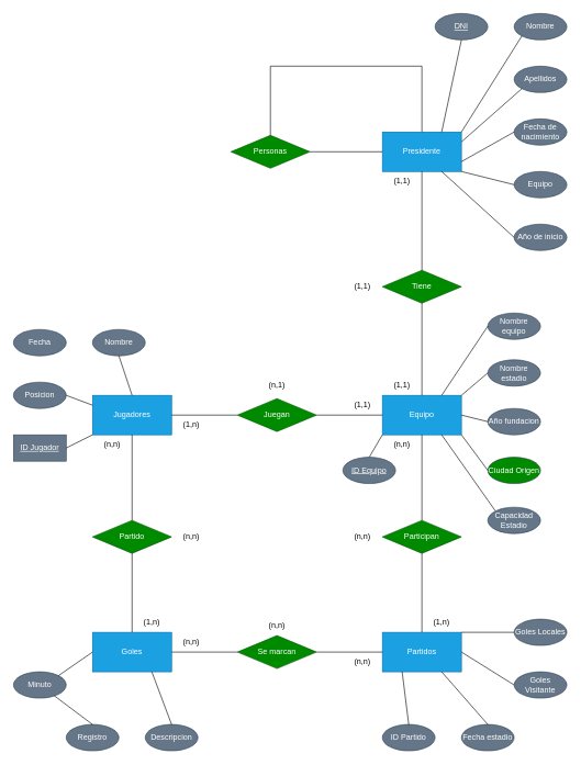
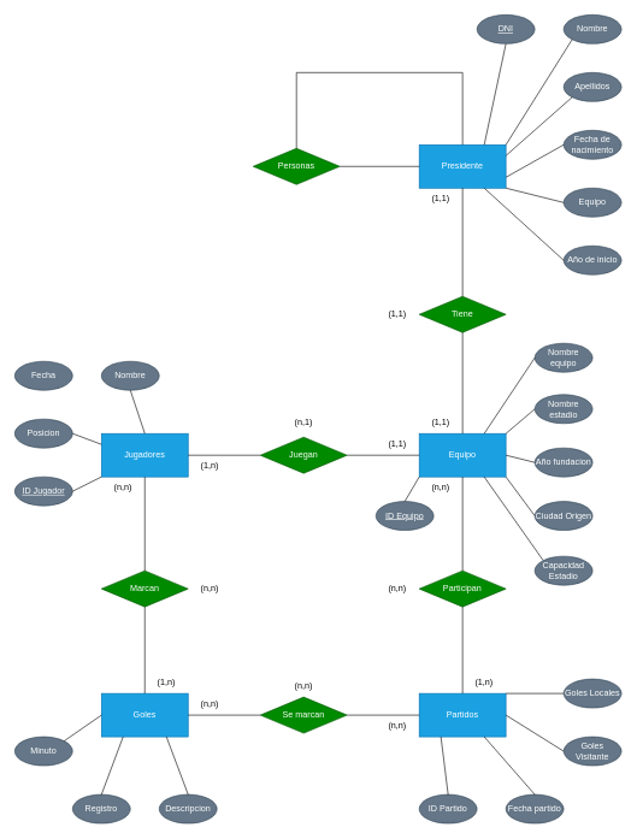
  <mxCell id="0" />
  <mxCell id="1" parent="0" />
  <mxCell id="2" value="Jugadores" style="rounded=0;whiteSpace=wrap;html=1;fillColor=#1ba1e2;fontColor=#ffffff;strokeColor=#006EAF;" parent="1" vertex="1"><mxGeometry x="140" y="600" width="120" height="60" as="geometry" /></mxCell>
  <mxCell id="3" value="Equipo" style="rounded=0;whiteSpace=wrap;html=1;fillColor=#1ba1e2;fontColor=#ffffff;strokeColor=#006EAF;" parent="1" vertex="1"><mxGeometry x="580" y="600" width="120" height="60" as="geometry" /></mxCell>
  <mxCell id="4" value="Partidos" style="rounded=0;whiteSpace=wrap;html=1;fillColor=#1ba1e2;fontColor=#ffffff;strokeColor=#006EAF;" parent="1" vertex="1"><mxGeometry x="580" y="960" width="120" height="60" as="geometry" /></mxCell>
  <mxCell id="5" value="Presidente" style="rounded=0;whiteSpace=wrap;html=1;fillColor=#1ba1e2;fontColor=#ffffff;strokeColor=#006EAF;" parent="1" vertex="1"><mxGeometry x="580" y="200" width="120" height="60" as="geometry" /></mxCell>
  <mxCell id="6" value="Goles" style="rounded=0;whiteSpace=wrap;html=1;fillColor=#1ba1e2;fontColor=#ffffff;strokeColor=#006EAF;" parent="1" vertex="1"><mxGeometry x="140" y="960" width="120" height="60" as="geometry" /></mxCell>
  <mxCell id="7" value="Juegan" style="rhombus;whiteSpace=wrap;html=1;fillColor=#008a00;fontColor=#ffffff;strokeColor=#005700;" parent="1" vertex="1"><mxGeometry x="360" y="605" width="120" height="50" as="geometry" /></mxCell>
  <mxCell id="8" value="Participan" style="rhombus;whiteSpace=wrap;html=1;fillColor=#008a00;fontColor=#ffffff;strokeColor=#005700;" parent="1" vertex="1"><mxGeometry x="580" y="790" width="120" height="50" as="geometry" /></mxCell>
  <mxCell id="9" value="Tiene" style="rhombus;whiteSpace=wrap;html=1;fillColor=#008a00;fontColor=#ffffff;strokeColor=#005700;" parent="1" vertex="1"><mxGeometry x="580" y="410" width="120" height="50" as="geometry" /></mxCell>
  <mxCell id="10" value="Se marcan" style="rhombus;whiteSpace=wrap;html=1;fillColor=#008a00;fontColor=#ffffff;strokeColor=#005700;" parent="1" vertex="1"><mxGeometry x="360" y="965" width="120" height="50" as="geometry" /></mxCell>
  <mxCell id="11" value="" style="endArrow=none;html=1;rounded=0;entryX=1;entryY=0.5;entryDx=0;entryDy=0;exitX=0;exitY=0.5;exitDx=0;exitDy=0;" parent="1" source="7" target="2" edge="1"><mxGeometry width="50" height="50" relative="1" as="geometry"><mxPoint x="450" y="870" as="sourcePoint" /><mxPoint x="500" y="820" as="targetPoint" /></mxGeometry></mxCell>
  <mxCell id="12" value="" style="endArrow=none;html=1;rounded=0;exitX=1;exitY=0.5;exitDx=0;exitDy=0;entryX=0;entryY=0.5;entryDx=0;entryDy=0;" parent="1" source="7" target="3" edge="1"><mxGeometry width="50" height="50" relative="1" as="geometry"><mxPoint x="450" y="870" as="sourcePoint" /><mxPoint x="500" y="820" as="targetPoint" /></mxGeometry></mxCell>
  <mxCell id="13" value="" style="endArrow=none;html=1;rounded=0;entryX=0.5;entryY=1;entryDx=0;entryDy=0;exitX=0.5;exitY=0;exitDx=0;exitDy=0;" parent="1" source="8" target="3" edge="1"><mxGeometry width="50" height="50" relative="1" as="geometry"><mxPoint x="450" y="870" as="sourcePoint" /><mxPoint x="500" y="820" as="targetPoint" /></mxGeometry></mxCell>
  <mxCell id="14" value="" style="endArrow=none;html=1;rounded=0;entryX=0.5;entryY=1;entryDx=0;entryDy=0;exitX=0.5;exitY=0;exitDx=0;exitDy=0;" parent="1" source="4" target="8" edge="1"><mxGeometry width="50" height="50" relative="1" as="geometry"><mxPoint x="450" y="870" as="sourcePoint" /><mxPoint x="500" y="820" as="targetPoint" /></mxGeometry></mxCell>
  <mxCell id="15" value="" style="endArrow=none;html=1;rounded=0;exitX=0;exitY=0.5;exitDx=0;exitDy=0;entryX=1;entryY=0.5;entryDx=0;entryDy=0;" parent="1" source="4" target="10" edge="1"><mxGeometry width="50" height="50" relative="1" as="geometry"><mxPoint x="450" y="870" as="sourcePoint" /><mxPoint x="500" y="820" as="targetPoint" /></mxGeometry></mxCell>
  <mxCell id="16" value="" style="endArrow=none;html=1;rounded=0;exitX=1;exitY=0.5;exitDx=0;exitDy=0;" parent="1" source="6" target="10" edge="1"><mxGeometry width="50" height="50" relative="1" as="geometry"><mxPoint x="450" y="870" as="sourcePoint" /><mxPoint x="500" y="820" as="targetPoint" /></mxGeometry></mxCell>
  <mxCell id="17" value="" style="endArrow=none;html=1;rounded=0;entryX=0.5;entryY=0;entryDx=0;entryDy=0;exitX=0.5;exitY=1;exitDx=0;exitDy=0;" parent="1" source="9" target="3" edge="1"><mxGeometry width="50" height="50" relative="1" as="geometry"><mxPoint x="450" y="870" as="sourcePoint" /><mxPoint x="500" y="820" as="targetPoint" /></mxGeometry></mxCell>
  <mxCell id="18" value="" style="endArrow=none;html=1;rounded=0;exitX=0.5;exitY=0;exitDx=0;exitDy=0;entryX=0.5;entryY=1;entryDx=0;entryDy=0;" parent="1" source="9" target="5" edge="1"><mxGeometry width="50" height="50" relative="1" as="geometry"><mxPoint x="450" y="370" as="sourcePoint" /><mxPoint x="500" y="320" as="targetPoint" /></mxGeometry></mxCell>
  <mxCell id="19" value="Personas" style="rhombus;whiteSpace=wrap;html=1;fillColor=#008a00;fontColor=#ffffff;strokeColor=#005700;" parent="1" vertex="1"><mxGeometry x="350" y="205" width="120" height="50" as="geometry" /></mxCell>
  <mxCell id="20" value="" style="endArrow=none;html=1;rounded=0;entryX=0;entryY=0.5;entryDx=0;entryDy=0;exitX=1;exitY=0.5;exitDx=0;exitDy=0;" parent="1" source="19" target="5" edge="1"><mxGeometry width="50" height="50" relative="1" as="geometry"><mxPoint x="450" y="270" as="sourcePoint" /><mxPoint x="500" y="220" as="targetPoint" /></mxGeometry></mxCell>
  <mxCell id="21" value="" style="endArrow=none;html=1;rounded=0;exitX=0.5;exitY=0;exitDx=0;exitDy=0;" parent="1" source="19" edge="1"><mxGeometry width="50" height="50" relative="1" as="geometry"><mxPoint x="450" y="270" as="sourcePoint" /><mxPoint x="410" y="100" as="targetPoint" /></mxGeometry></mxCell>
  <mxCell id="22" value="" style="endArrow=none;html=1;rounded=0;" parent="1" edge="1"><mxGeometry width="50" height="50" relative="1" as="geometry"><mxPoint x="410" y="100" as="sourcePoint" /><mxPoint x="640" y="100" as="targetPoint" /></mxGeometry></mxCell>
  <mxCell id="23" value="" style="endArrow=none;html=1;rounded=0;entryX=0.5;entryY=0;entryDx=0;entryDy=0;" parent="1" target="5" edge="1"><mxGeometry width="50" height="50" relative="1" as="geometry"><mxPoint x="640" y="100" as="sourcePoint" /><mxPoint x="500" y="220" as="targetPoint" /></mxGeometry></mxCell>
  <mxCell id="24" value="Posicion" style="ellipse;whiteSpace=wrap;html=1;fillColor=#647687;fontColor=#ffffff;strokeColor=#314354;" parent="1" vertex="1"><mxGeometry x="20" y="580" width="80" height="40" as="geometry" /></mxCell>
  <mxCell id="25" value="Fecha" style="ellipse;whiteSpace=wrap;html=1;fillColor=#647687;fontColor=#ffffff;strokeColor=#314354;" parent="1" vertex="1"><mxGeometry x="20" y="500" width="80" height="40" as="geometry" /></mxCell>
- <mxCell id="26" value="&lt;u&gt;ID Jugador&lt;/u&gt;" style="whiteSpace=wrap;html=1;fillColor=#647687;fontColor=#ffffff;strokeColor=#314354;rounded=0;" parent="1" vertex="1"><mxGeometry x="20" y="660" width="80" height="40" as="geometry" /></mxCell>
+ <mxCell id="26" value="&lt;u&gt;ID Jugador&lt;/u&gt;" style="ellipse;whiteSpace=wrap;html=1;fillColor=#647687;fontColor=#ffffff;strokeColor=#314354;" parent="1" vertex="1"><mxGeometry x="20" y="660" width="80" height="40" as="geometry" /></mxCell>
  <mxCell id="27" value="Nombre" style="ellipse;whiteSpace=wrap;html=1;fillColor=#647687;fontColor=#ffffff;strokeColor=#314354;" parent="1" vertex="1"><mxGeometry x="140" y="500" width="80" height="40" as="geometry" /></mxCell>
  <mxCell id="28" value="" style="endArrow=none;html=1;rounded=0;exitX=1;exitY=0.5;exitDx=0;exitDy=0;entryX=0;entryY=1;entryDx=0;entryDy=0;" parent="1" source="26" target="2" edge="1"><mxGeometry width="50" height="50" relative="1" as="geometry"><mxPoint x="450" y="770" as="sourcePoint" /><mxPoint x="500" y="720" as="targetPoint" /></mxGeometry></mxCell>
  <mxCell id="29" value="" style="endArrow=none;html=1;rounded=0;exitX=1;exitY=0.5;exitDx=0;exitDy=0;entryX=0;entryY=0.25;entryDx=0;entryDy=0;" parent="1" source="24" target="2" edge="1"><mxGeometry width="50" height="50" relative="1" as="geometry"><mxPoint x="450" y="770" as="sourcePoint" /><mxPoint x="500" y="720" as="targetPoint" /></mxGeometry></mxCell>
  <mxCell id="30" value="" style="endArrow=none;html=1;rounded=0;exitX=0.5;exitY=1;exitDx=0;exitDy=0;entryX=0.5;entryY=0;entryDx=0;entryDy=0;" parent="1" source="27" target="2" edge="1"><mxGeometry width="50" height="50" relative="1" as="geometry"><mxPoint x="450" y="770" as="sourcePoint" /><mxPoint x="500" y="720" as="targetPoint" /></mxGeometry></mxCell>
  <mxCell id="31" value="Nombre equipo" style="ellipse;whiteSpace=wrap;html=1;fillColor=#647687;fontColor=#ffffff;strokeColor=#314354;" parent="1" vertex="1"><mxGeometry x="740" y="475" width="80" height="40" as="geometry" /></mxCell>
- <mxCell id="32" value="Ciudad Origen" style="ellipse;whiteSpace=wrap;html=1;fillColor=#008a00;fontColor=#ffffff;strokeColor=#314354;" parent="1" vertex="1"><mxGeometry x="740" y="694" width="80" height="40" as="geometry" /></mxCell>
+ <mxCell id="32" value="Ciudad Origen" style="ellipse;whiteSpace=wrap;html=1;fillColor=#647687;fontColor=#ffffff;strokeColor=#314354;" parent="1" vertex="1"><mxGeometry x="740" y="694" width="80" height="40" as="geometry" /></mxCell>
  <mxCell id="33" value="Año fundacion" style="ellipse;whiteSpace=wrap;html=1;fillColor=#647687;fontColor=#ffffff;strokeColor=#314354;" parent="1" vertex="1"><mxGeometry x="740" y="620" width="80" height="40" as="geometry" /></mxCell>
  <mxCell id="34" value="Nombre estadio" style="ellipse;whiteSpace=wrap;html=1;fillColor=#647687;fontColor=#ffffff;strokeColor=#314354;" parent="1" vertex="1"><mxGeometry x="740" y="546" width="80" height="40" as="geometry" /></mxCell>
  <mxCell id="35" value="" style="endArrow=none;html=1;rounded=0;exitX=0.75;exitY=1;exitDx=0;exitDy=0;entryX=0;entryY=0;entryDx=0;entryDy=0;" parent="1" source="3" target="42" edge="1"><mxGeometry width="50" height="50" relative="1" as="geometry"><mxPoint x="750" y="770" as="sourcePoint" /><mxPoint x="752.89" y="773.234" as="targetPoint" /></mxGeometry></mxCell>
  <mxCell id="36" value="" style="endArrow=none;html=1;rounded=0;entryX=1;entryY=1;entryDx=0;entryDy=0;exitX=0;exitY=0.5;exitDx=0;exitDy=0;" parent="1" source="32" target="3" edge="1"><mxGeometry width="50" height="50" relative="1" as="geometry"><mxPoint x="750" y="770" as="sourcePoint" /><mxPoint x="800" y="720" as="targetPoint" /></mxGeometry></mxCell>
  <mxCell id="37" value="" style="endArrow=none;html=1;rounded=0;exitX=1;exitY=0.5;exitDx=0;exitDy=0;entryX=0;entryY=0.5;entryDx=0;entryDy=0;" parent="1" source="3" target="33" edge="1"><mxGeometry width="50" height="50" relative="1" as="geometry"><mxPoint x="750" y="770" as="sourcePoint" /><mxPoint x="800" y="720" as="targetPoint" /></mxGeometry></mxCell>
  <mxCell id="38" value="" style="endArrow=none;html=1;rounded=0;exitX=1;exitY=0;exitDx=0;exitDy=0;entryX=0;entryY=0.5;entryDx=0;entryDy=0;" parent="1" source="3" target="34" edge="1"><mxGeometry width="50" height="50" relative="1" as="geometry"><mxPoint x="750" y="770" as="sourcePoint" /><mxPoint x="800" y="720" as="targetPoint" /></mxGeometry></mxCell>
  <mxCell id="39" value="" style="endArrow=none;html=1;rounded=0;exitX=0.75;exitY=0;exitDx=0;exitDy=0;entryX=0;entryY=0.5;entryDx=0;entryDy=0;" parent="1" source="3" target="31" edge="1"><mxGeometry width="50" height="50" relative="1" as="geometry"><mxPoint x="750" y="770" as="sourcePoint" /><mxPoint x="800" y="720" as="targetPoint" /></mxGeometry></mxCell>
  <mxCell id="40" value="&lt;u&gt;ID Equipo&lt;/u&gt;" style="ellipse;whiteSpace=wrap;html=1;fillColor=#647687;fontColor=#ffffff;strokeColor=#314354;" parent="1" vertex="1"><mxGeometry x="520" y="694" width="80" height="40" as="geometry" /></mxCell>
  <mxCell id="41" value="" style="endArrow=none;html=1;rounded=0;exitX=0.5;exitY=0;exitDx=0;exitDy=0;entryX=0;entryY=1;entryDx=0;entryDy=0;" parent="1" source="40" target="3" edge="1"><mxGeometry width="50" height="50" relative="1" as="geometry"><mxPoint x="750" y="770" as="sourcePoint" /><mxPoint x="800" y="720" as="targetPoint" /></mxGeometry></mxCell>
  <mxCell id="42" value="Capacidad Estadio" style="ellipse;whiteSpace=wrap;html=1;fillColor=#647687;fontColor=#ffffff;strokeColor=#314354;" parent="1" vertex="1"><mxGeometry x="740" y="770" width="80" height="40" as="geometry" /></mxCell>
  <mxCell id="43" value="ID Partido" style="ellipse;whiteSpace=wrap;html=1;fillColor=#647687;fontColor=#ffffff;strokeColor=#314354;" parent="1" vertex="1"><mxGeometry x="580" y="1100" width="80" height="40" as="geometry" /></mxCell>
- <mxCell id="44" value="Fecha estadio" style="ellipse;whiteSpace=wrap;html=1;fillColor=#647687;fontColor=#ffffff;strokeColor=#314354;" parent="1" vertex="1"><mxGeometry x="700" y="1100" width="80" height="40" as="geometry" /></mxCell>
+ <mxCell id="44" value="Fecha partido" style="ellipse;whiteSpace=wrap;html=1;fillColor=#647687;fontColor=#ffffff;strokeColor=#314354;" parent="1" vertex="1"><mxGeometry x="700" y="1100" width="80" height="40" as="geometry" /></mxCell>
  <mxCell id="45" value="Goles Visitante" style="ellipse;whiteSpace=wrap;html=1;fillColor=#647687;fontColor=#ffffff;strokeColor=#314354;" parent="1" vertex="1"><mxGeometry x="780" y="1020" width="80" height="40" as="geometry" /></mxCell>
  <mxCell id="46" value="Goles Locales" style="ellipse;whiteSpace=wrap;html=1;fillColor=#647687;fontColor=#ffffff;strokeColor=#314354;" parent="1" vertex="1"><mxGeometry x="780" y="940" width="80" height="40" as="geometry" /></mxCell>
  <mxCell id="47" value="" style="endArrow=none;html=1;rounded=0;exitX=0.5;exitY=0;exitDx=0;exitDy=0;entryX=0.25;entryY=1;entryDx=0;entryDy=0;" parent="1" source="43" target="4" edge="1"><mxGeometry width="50" height="50" relative="1" as="geometry"><mxPoint x="400" y="770" as="sourcePoint" /><mxPoint x="450" y="720" as="targetPoint" /></mxGeometry></mxCell>
  <mxCell id="48" value="" style="endArrow=none;html=1;rounded=0;exitX=0.5;exitY=0;exitDx=0;exitDy=0;entryX=0.75;entryY=1;entryDx=0;entryDy=0;" parent="1" source="44" target="4" edge="1"><mxGeometry width="50" height="50" relative="1" as="geometry"><mxPoint x="400" y="770" as="sourcePoint" /><mxPoint x="450" y="720" as="targetPoint" /></mxGeometry></mxCell>
  <mxCell id="49" value="" style="endArrow=none;html=1;rounded=0;exitX=0;exitY=0.5;exitDx=0;exitDy=0;entryX=1;entryY=0.5;entryDx=0;entryDy=0;" parent="1" source="45" target="4" edge="1"><mxGeometry width="50" height="50" relative="1" as="geometry"><mxPoint x="400" y="770" as="sourcePoint" /><mxPoint x="450" y="720" as="targetPoint" /></mxGeometry></mxCell>
  <mxCell id="50" value="" style="endArrow=none;html=1;rounded=0;exitX=0;exitY=0.5;exitDx=0;exitDy=0;entryX=1;entryY=0;entryDx=0;entryDy=0;" parent="1" source="46" target="4" edge="1"><mxGeometry width="50" height="50" relative="1" as="geometry"><mxPoint x="400" y="770" as="sourcePoint" /><mxPoint x="450" y="720" as="targetPoint" /></mxGeometry></mxCell>
- <mxCell id="51" value="Partido" style="rhombus;whiteSpace=wrap;html=1;fillColor=#008a00;fontColor=#ffffff;strokeColor=#005700;" parent="1" vertex="1"><mxGeometry x="140" y="790" width="120" height="50" as="geometry" /></mxCell>
+ <mxCell id="51" value="Marcan" style="rhombus;whiteSpace=wrap;html=1;fillColor=#008a00;fontColor=#ffffff;strokeColor=#005700;" parent="1" vertex="1"><mxGeometry x="140" y="790" width="120" height="50" as="geometry" /></mxCell>
  <mxCell id="52" value="" style="endArrow=none;html=1;rounded=0;exitX=0.5;exitY=0;exitDx=0;exitDy=0;entryX=0.5;entryY=1;entryDx=0;entryDy=0;" parent="1" source="51" target="2" edge="1"><mxGeometry width="50" height="50" relative="1" as="geometry"><mxPoint x="400" y="970" as="sourcePoint" /><mxPoint x="450" y="920" as="targetPoint" /></mxGeometry></mxCell>
  <mxCell id="53" value="" style="endArrow=none;html=1;rounded=0;exitX=0.5;exitY=0;exitDx=0;exitDy=0;entryX=0.5;entryY=1;entryDx=0;entryDy=0;" parent="1" source="6" target="51" edge="1"><mxGeometry width="50" height="50" relative="1" as="geometry"><mxPoint x="400" y="970" as="sourcePoint" /><mxPoint x="450" y="920" as="targetPoint" /></mxGeometry></mxCell>
  <mxCell id="54" value="Minuto" style="ellipse;whiteSpace=wrap;html=1;fillColor=#647687;fontColor=#ffffff;strokeColor=#314354;" vertex="1" parent="1"><mxGeometry x="20" y="1020" width="80" height="40" as="geometry" /></mxCell>
  <mxCell id="55" value="Descripcion" style="ellipse;whiteSpace=wrap;html=1;fillColor=#647687;fontColor=#ffffff;strokeColor=#314354;" vertex="1" parent="1"><mxGeometry x="220" y="1100" width="80" height="40" as="geometry" /></mxCell>
  <mxCell id="56" value="Registro" style="ellipse;whiteSpace=wrap;html=1;fillColor=#647687;fontColor=#ffffff;strokeColor=#314354;" vertex="1" parent="1"><mxGeometry x="100" y="1100" width="80" height="40" as="geometry" /></mxCell>
  <mxCell id="57" value="" style="endArrow=none;html=1;rounded=0;exitX=0.5;exitY=0;exitDx=0;exitDy=0;entryX=0.75;entryY=1;entryDx=0;entryDy=0;" edge="1" parent="1" source="55" target="6"><mxGeometry width="50" height="50" relative="1" as="geometry"><mxPoint x="440" y="910" as="sourcePoint" /><mxPoint x="490" y="860" as="targetPoint" /></mxGeometry></mxCell>
- <mxCell id="58" value="" style="endArrow=none;html=1;rounded=0;exitX=0.5;exitY=0;exitDx=0;exitDy=0;" edge="1" parent="1" source="56" target="54"><mxGeometry width="50" height="50" relative="1" as="geometry"><mxPoint x="440" y="910" as="sourcePoint" /><mxPoint x="490" y="860" as="targetPoint" /></mxGeometry></mxCell>
+ <mxCell id="58" value="" style="endArrow=none;html=1;rounded=0;exitX=0.5;exitY=0;exitDx=0;exitDy=0;entryX=0.25;entryY=1;entryDx=0;entryDy=0;" edge="1" parent="1" source="56" target="6"><mxGeometry width="50" height="50" relative="1" as="geometry"><mxPoint x="440" y="910" as="sourcePoint" /><mxPoint x="490" y="860" as="targetPoint" /></mxGeometry></mxCell>
  <mxCell id="59" value="" style="endArrow=none;html=1;rounded=0;exitX=1;exitY=0;exitDx=0;exitDy=0;entryX=0;entryY=0.5;entryDx=0;entryDy=0;" edge="1" parent="1" source="54" target="6"><mxGeometry width="50" height="50" relative="1" as="geometry"><mxPoint x="440" y="910" as="sourcePoint" /><mxPoint x="490" y="860" as="targetPoint" /></mxGeometry></mxCell>
  <mxCell id="60" value="&lt;u&gt;DNI&lt;/u&gt;" style="ellipse;whiteSpace=wrap;html=1;fillColor=#647687;fontColor=#ffffff;strokeColor=#314354;" vertex="1" parent="1"><mxGeometry x="660" y="20" width="80" height="40" as="geometry" /></mxCell>
  <mxCell id="61" value="Nombre" style="ellipse;whiteSpace=wrap;html=1;fillColor=#647687;fontColor=#ffffff;strokeColor=#314354;" vertex="1" parent="1"><mxGeometry x="780" y="20" width="80" height="40" as="geometry" /></mxCell>
  <mxCell id="62" value="Año de inicio" style="ellipse;whiteSpace=wrap;html=1;fillColor=#647687;fontColor=#ffffff;strokeColor=#314354;" vertex="1" parent="1"><mxGeometry x="780" y="340" width="80" height="40" as="geometry" /></mxCell>
  <mxCell id="63" value="Equipo" style="ellipse;whiteSpace=wrap;html=1;fillColor=#647687;fontColor=#ffffff;strokeColor=#314354;" vertex="1" parent="1"><mxGeometry x="780" y="260" width="80" height="40" as="geometry" /></mxCell>
  <mxCell id="64" value="Fecha de nacimiento" style="ellipse;whiteSpace=wrap;html=1;fillColor=#647687;fontColor=#ffffff;strokeColor=#314354;" vertex="1" parent="1"><mxGeometry x="780" y="180" width="80" height="40" as="geometry" /></mxCell>
  <mxCell id="65" value="Apellidos" style="ellipse;whiteSpace=wrap;html=1;fillColor=#647687;fontColor=#ffffff;strokeColor=#314354;" vertex="1" parent="1"><mxGeometry x="780" y="100" width="80" height="40" as="geometry" /></mxCell>
  <mxCell id="66" value="" style="endArrow=none;html=1;rounded=0;exitX=0;exitY=0.5;exitDx=0;exitDy=0;entryX=0.75;entryY=1;entryDx=0;entryDy=0;" edge="1" parent="1" source="62" target="5"><mxGeometry width="50" height="50" relative="1" as="geometry"><mxPoint x="440" y="310" as="sourcePoint" /><mxPoint x="490" y="260" as="targetPoint" /></mxGeometry></mxCell>
  <mxCell id="67" value="" style="endArrow=none;html=1;rounded=0;exitX=0;exitY=0.5;exitDx=0;exitDy=0;entryX=1;entryY=1;entryDx=0;entryDy=0;" edge="1" parent="1" source="63" target="5"><mxGeometry width="50" height="50" relative="1" as="geometry"><mxPoint x="440" y="310" as="sourcePoint" /><mxPoint x="490" y="260" as="targetPoint" /></mxGeometry></mxCell>
  <mxCell id="68" value="" style="endArrow=none;html=1;rounded=0;exitX=0;exitY=0.5;exitDx=0;exitDy=0;entryX=1;entryY=0.75;entryDx=0;entryDy=0;" edge="1" parent="1" source="64" target="5"><mxGeometry width="50" height="50" relative="1" as="geometry"><mxPoint x="440" y="310" as="sourcePoint" /><mxPoint x="490" y="260" as="targetPoint" /></mxGeometry></mxCell>
  <mxCell id="69" value="" style="endArrow=none;html=1;rounded=0;exitX=0;exitY=1;exitDx=0;exitDy=0;entryX=1;entryY=0;entryDx=0;entryDy=0;" edge="1" parent="1" source="61" target="5"><mxGeometry width="50" height="50" relative="1" as="geometry"><mxPoint x="440" y="310" as="sourcePoint" /><mxPoint x="490" y="260" as="targetPoint" /></mxGeometry></mxCell>
  <mxCell id="70" value="" style="endArrow=none;html=1;rounded=0;exitX=0.5;exitY=1;exitDx=0;exitDy=0;entryX=0.75;entryY=0;entryDx=0;entryDy=0;" edge="1" parent="1" source="60" target="5"><mxGeometry width="50" height="50" relative="1" as="geometry"><mxPoint x="440" y="310" as="sourcePoint" /><mxPoint x="490" y="260" as="targetPoint" /></mxGeometry></mxCell>
  <mxCell id="71" value="" style="endArrow=none;html=1;rounded=0;exitX=0;exitY=1;exitDx=0;exitDy=0;entryX=1;entryY=0.25;entryDx=0;entryDy=0;" edge="1" parent="1" source="65" target="5"><mxGeometry width="50" height="50" relative="1" as="geometry"><mxPoint x="440" y="310" as="sourcePoint" /><mxPoint x="490" y="260" as="targetPoint" /></mxGeometry></mxCell>
  <mxCell id="72" value="(1,n)" style="text;html=1;align=center;verticalAlign=middle;whiteSpace=wrap;rounded=0;" vertex="1" parent="1"><mxGeometry x="260" y="630" width="60" height="30" as="geometry" /></mxCell>
  <mxCell id="73" value="(1,1)" style="text;html=1;align=center;verticalAlign=middle;whiteSpace=wrap;rounded=0;" vertex="1" parent="1"><mxGeometry x="520" y="600" width="60" height="30" as="geometry" /></mxCell>
  <mxCell id="74" value="(1,n)" style="text;html=1;align=center;verticalAlign=middle;whiteSpace=wrap;rounded=0;" vertex="1" parent="1"><mxGeometry x="200" y="930" width="60" height="30" as="geometry" /></mxCell>
  <mxCell id="75" value="(n,n)" style="text;html=1;align=center;verticalAlign=middle;whiteSpace=wrap;rounded=0;" vertex="1" parent="1"><mxGeometry x="140" y="660" width="60" height="30" as="geometry" /></mxCell>
  <mxCell id="76" value="(1,n)" style="text;html=1;align=center;verticalAlign=middle;whiteSpace=wrap;rounded=0;" vertex="1" parent="1"><mxGeometry x="640" y="930" width="60" height="30" as="geometry" /></mxCell>
  <mxCell id="77" value="(n,n)" style="text;html=1;align=center;verticalAlign=middle;whiteSpace=wrap;rounded=0;" vertex="1" parent="1"><mxGeometry x="580" y="660" width="60" height="30" as="geometry" /></mxCell>
  <mxCell id="78" value="(n,1)" style="text;html=1;align=center;verticalAlign=middle;whiteSpace=wrap;rounded=0;" vertex="1" parent="1"><mxGeometry x="390" y="570" width="60" height="30" as="geometry" /></mxCell>
  <mxCell id="79" value="(n,n)" style="text;html=1;align=center;verticalAlign=middle;whiteSpace=wrap;rounded=0;" vertex="1" parent="1"><mxGeometry x="260" y="800" width="60" height="30" as="geometry" /></mxCell>
  <mxCell id="80" value="(n,n)" style="text;html=1;align=center;verticalAlign=middle;whiteSpace=wrap;rounded=0;" vertex="1" parent="1"><mxGeometry x="520" y="800" width="60" height="30" as="geometry" /></mxCell>
  <mxCell id="81" value="(1,1)" style="text;html=1;align=center;verticalAlign=middle;whiteSpace=wrap;rounded=0;" vertex="1" parent="1"><mxGeometry x="580" y="570" width="60" height="30" as="geometry" /></mxCell>
  <mxCell id="82" value="(1,1)" style="text;html=1;align=center;verticalAlign=middle;whiteSpace=wrap;rounded=0;" vertex="1" parent="1"><mxGeometry x="580" y="260" width="60" height="30" as="geometry" /></mxCell>
  <mxCell id="83" value="(1,1)" style="text;html=1;align=center;verticalAlign=middle;whiteSpace=wrap;rounded=0;" vertex="1" parent="1"><mxGeometry x="520" width="60" height="30" as="geometry" y="420" /></mxCell>
  <mxCell id="84" value="(n,n)" style="text;html=1;align=center;verticalAlign=middle;whiteSpace=wrap;rounded=0;" vertex="1" parent="1"><mxGeometry x="520" y="990" width="60" height="30" as="geometry" /></mxCell>
  <mxCell id="85" value="(n,n)" style="text;html=1;align=center;verticalAlign=middle;whiteSpace=wrap;rounded=0;" vertex="1" parent="1"><mxGeometry x="260" y="960" width="60" height="30" as="geometry" /></mxCell>
  <mxCell id="86" value="(n,n)" style="text;html=1;align=center;verticalAlign=middle;whiteSpace=wrap;rounded=0;" vertex="1" parent="1"><mxGeometry x="390" y="935" width="60" height="30" as="geometry" /></mxCell>
